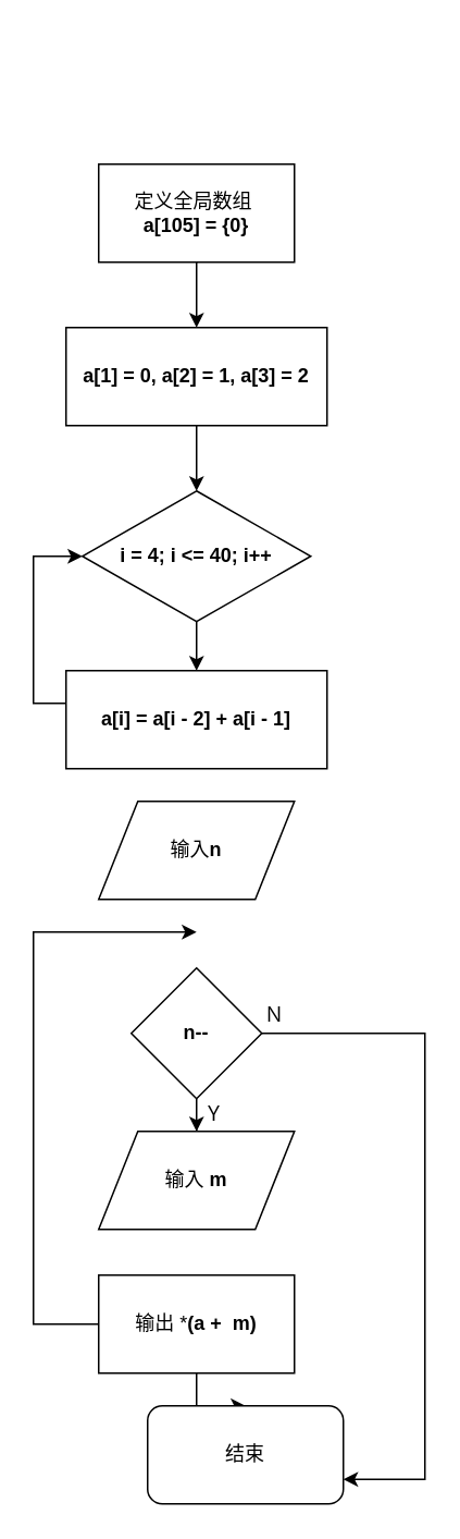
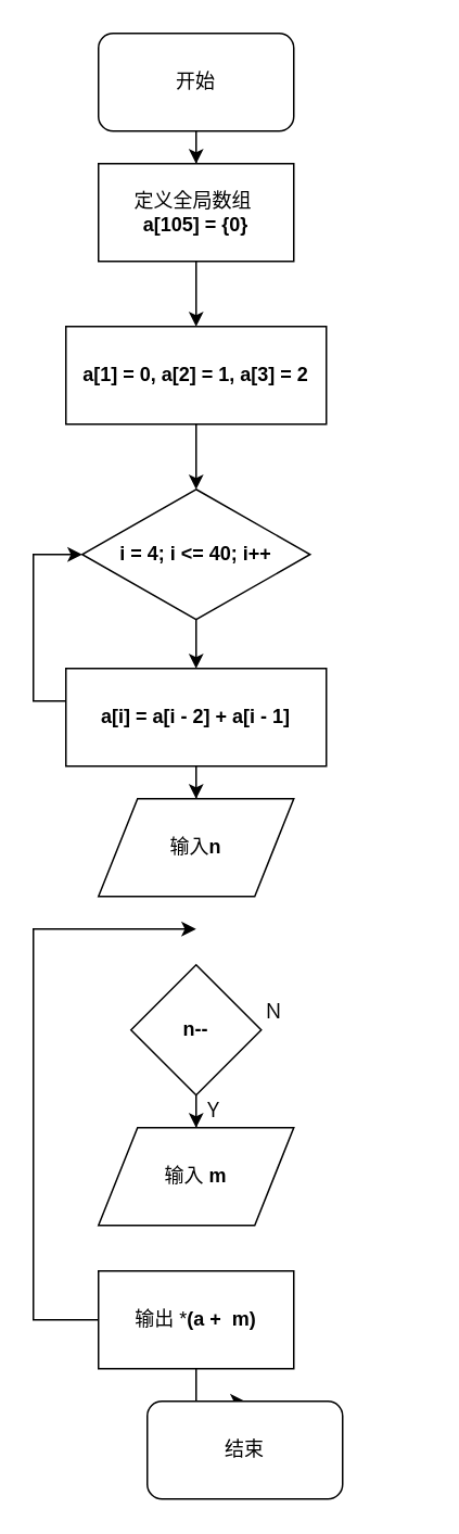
  <mxCell id="0" />
  <mxCell id="1" parent="0" />
+ <mxCell id="2" value="" style="edgeStyle=orthogonalEdgeStyle;rounded=0;orthogonalLoop=1;jettySize=auto;html=1;" edge="1" parent="1" source="3" target="8"><mxGeometry relative="1" as="geometry" /></mxCell>
+ <mxCell id="3" value="开始" style="rounded=1;whiteSpace=wrap;html=1;" vertex="1" parent="1"><mxGeometry x="60" y="20" width="120" height="60" as="geometry" /></mxCell>
  <mxCell id="4" value="输入&lt;b&gt;n&lt;/b&gt;" style="shape=parallelogram;perimeter=parallelogramPerimeter;whiteSpace=wrap;html=1;" vertex="1" parent="1"><mxGeometry x="60" y="490" width="120" height="60" as="geometry" /></mxCell>
  <mxCell id="5" value="" style="edgeStyle=orthogonalEdgeStyle;rounded=0;orthogonalLoop=1;jettySize=auto;html=1;" edge="1" parent="1" source="6" target="10"><mxGeometry relative="1" as="geometry" /></mxCell>
  <mxCell id="6" value="&lt;b&gt;a[1] = 0, a[2] = 1, a[3] = 2&lt;/b&gt;" style="rounded=0;whiteSpace=wrap;html=1;" vertex="1" parent="1"><mxGeometry x="40" y="200" width="160" height="60" as="geometry" /></mxCell>
  <mxCell id="7" value="" style="edgeStyle=orthogonalEdgeStyle;rounded=0;orthogonalLoop=1;jettySize=auto;html=1;" edge="1" parent="1" source="8" target="6"><mxGeometry relative="1" as="geometry" /></mxCell>
  <mxCell id="8" value="定义全局数组&amp;nbsp;&lt;br&gt;&lt;b&gt;a[105] = {0}&lt;/b&gt;" style="rounded=0;whiteSpace=wrap;html=1;" vertex="1" parent="1"><mxGeometry x="60" width="120" height="60" as="geometry" y="100" /></mxCell>
  <mxCell id="9" value="" style="edgeStyle=orthogonalEdgeStyle;rounded=0;orthogonalLoop=1;jettySize=auto;html=1;" edge="1" parent="1" source="10" target="13"><mxGeometry relative="1" as="geometry" /></mxCell>
  <mxCell id="10" value="&lt;b&gt;i = 4; i &amp;lt;= 40; i++&lt;/b&gt;" style="rhombus;whiteSpace=wrap;html=1;" vertex="1" parent="1"><mxGeometry x="50" y="300" width="140" height="80" as="geometry" /></mxCell>
+ <mxCell id="11" value="" style="edgeStyle=orthogonalEdgeStyle;rounded=0;orthogonalLoop=1;jettySize=auto;html=1;" edge="1" parent="1" source="13" target="4"><mxGeometry relative="1" as="geometry" /></mxCell>
  <mxCell id="12" style="edgeStyle=orthogonalEdgeStyle;rounded=0;orthogonalLoop=1;jettySize=auto;html=1;entryX=0;entryY=0.5;entryDx=0;entryDy=0;" edge="1" parent="1" source="13" target="10"><mxGeometry relative="1" as="geometry"><Array as="points"><mxPoint x="20" y="430" /><mxPoint x="20" y="340" /></Array></mxGeometry></mxCell>
  <mxCell id="13" value="&lt;b&gt;a[i] = a[i - 2] + a[i - 1]&lt;/b&gt;" style="rounded=0;whiteSpace=wrap;html=1;" vertex="1" parent="1"><mxGeometry x="40" y="410" width="160" height="60" as="geometry" /></mxCell>
  <mxCell id="14" value="" style="edgeStyle=orthogonalEdgeStyle;rounded=0;orthogonalLoop=1;jettySize=auto;html=1;" edge="1" parent="1" source="16" target="17"><mxGeometry relative="1" as="geometry" /></mxCell>
- <mxCell id="15" style="edgeStyle=orthogonalEdgeStyle;rounded=0;orthogonalLoop=1;jettySize=auto;html=1;exitX=1;exitY=0.5;exitDx=0;exitDy=0;entryX=1;entryY=0.75;entryDx=0;entryDy=0;" edge="1" parent="1" source="16" target="21"><mxGeometry relative="1" as="geometry"><Array as="points"><mxPoint x="260" y="632" /><mxPoint x="260" y="905" /></Array></mxGeometry></mxCell>
  <mxCell id="16" value="&lt;b&gt;n--&lt;/b&gt;" style="rhombus;whiteSpace=wrap;html=1;" vertex="1" parent="1"><mxGeometry x="80" y="592" width="80" height="80" as="geometry" /></mxCell>
  <mxCell id="17" value="输入 &lt;b&gt;m&lt;/b&gt;" style="shape=parallelogram;perimeter=parallelogramPerimeter;whiteSpace=wrap;html=1;" vertex="1" parent="1"><mxGeometry x="60" y="692" width="120" height="60" as="geometry" /></mxCell>
  <mxCell id="18" value="" style="edgeStyle=orthogonalEdgeStyle;rounded=0;orthogonalLoop=1;jettySize=auto;html=1;" edge="1" parent="1" source="20" target="21"><mxGeometry relative="1" as="geometry" /></mxCell>
  <mxCell id="19" style="edgeStyle=orthogonalEdgeStyle;rounded=0;orthogonalLoop=1;jettySize=auto;html=1;" edge="1" parent="1" source="20"><mxGeometry relative="1" as="geometry"><mxPoint x="120" y="570" as="targetPoint" /><Array as="points"><mxPoint x="20" y="810" /><mxPoint x="20" y="570" /></Array></mxGeometry></mxCell>
  <mxCell id="20" value="&lt;span style=&quot;white-space: normal&quot;&gt;输出 *&lt;/span&gt;&lt;b style=&quot;white-space: normal&quot;&gt;(a + &amp;nbsp;m)&lt;/b&gt;" style="rounded=0;whiteSpace=wrap;html=1;" vertex="1" parent="1"><mxGeometry x="60" y="780" width="120" height="60" as="geometry" /></mxCell>
  <mxCell id="21" value="结束" style="rounded=1;whiteSpace=wrap;html=1;" vertex="1" parent="1"><mxGeometry x="90" y="860" width="120" height="60" as="geometry" /></mxCell>
  <mxCell id="22" value="Ｙ" style="text;html=1;resizable=0;points=[];autosize=1;align=left;verticalAlign=top;spacingTop=-4;" vertex="1" parent="1"><mxGeometry x="123" y="672" width="30" height="20" as="geometry" /></mxCell>
  <mxCell id="23" value="Ｎ" style="text;html=1;resizable=0;points=[];autosize=1;align=left;verticalAlign=top;spacingTop=-4;" vertex="1" parent="1"><mxGeometry x="160" y="611" width="30" height="20" as="geometry" /></mxCell>
